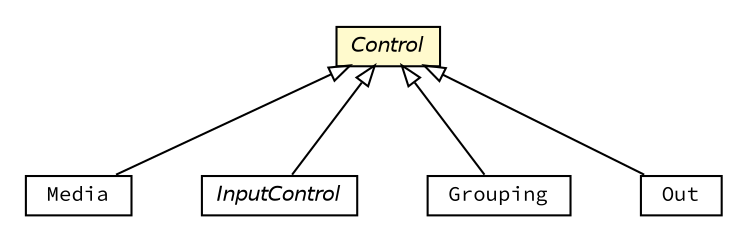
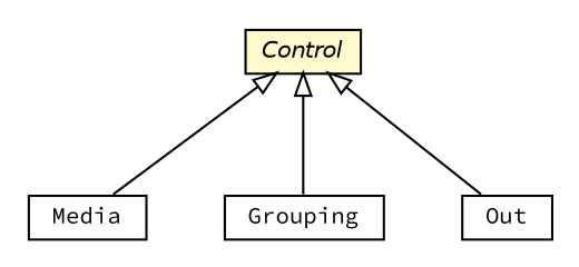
  digraph {
    fontname="Source Code Pro"
    nodesep=0.25
    ranksep=0.5
    node [fontcolor=black fontname="Source Code Pro" fontsize=10.0 shape=plaintext]
    edge [arrowtail=empty dir=back fontname="Source Code Pro" fontsize=10 headport=p labelfontname=Helvetica labelfontsize=10 tailport=p]
    n1 [label=<<table title="org.universAAL.support.utils.ui.Media" border="0" cellborder="1" cellspacing="0" cellpadding="2" port="p" href="./Media.html"> 		<tr><td><table border="0" cellspacing="0" cellpadding="1"> <tr><td align="center" balign="center"> Media </td></tr> 		</table></td></tr> 		</table>>]
-   n2 [label=<<table title="org.universAAL.support.utils.ui.InputControl" border="0" cellborder="1" cellspacing="0" cellpadding="2" port="p" href="./InputControl.html"> 		<tr><td><table border="0" cellspacing="0" cellpadding="1"> <tr><td align="center" balign="center"><font face="Helvetica-Oblique"> InputControl </font></td></tr> 		</table></td></tr> 		</table>>]
    n3 [label=<<table title="org.universAAL.support.utils.ui.Control" border="0" cellborder="1" cellspacing="0" cellpadding="2" port="p" bgcolor="lemonChiffon" href="./Control.html"> 		<tr><td><table border="0" cellspacing="0" cellpadding="1"> <tr><td align="center" balign="center"><font face="Helvetica-Oblique"> Control </font></td></tr> 		</table></td></tr> 		</table>>]
    n4 [label=<<table title="org.universAAL.support.utils.ui.Grouping" border="0" cellborder="1" cellspacing="0" cellpadding="2" port="p" href="./Grouping.html"> 		<tr><td><table border="0" cellspacing="0" cellpadding="1"> <tr><td align="center" balign="center"> Grouping </td></tr> 		</table></td></tr> 		</table>>]
    n5 [label=<<table title="org.universAAL.support.utils.ui.Out" border="0" cellborder="1" cellspacing="0" cellpadding="2" port="p" href="./Out.html"> 		<tr><td><table border="0" cellspacing="0" cellpadding="1"> <tr><td align="center" balign="center"> Out </td></tr> 		</table></td></tr> 		</table>>]
    n3 -> n1
-   n3 -> n2
    n3 -> n4
    n3 -> n5
  }
